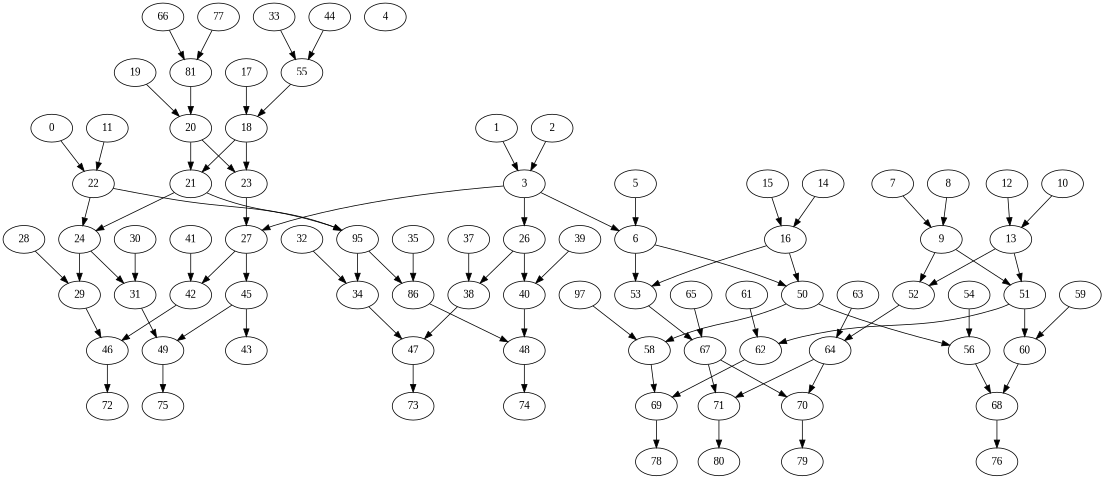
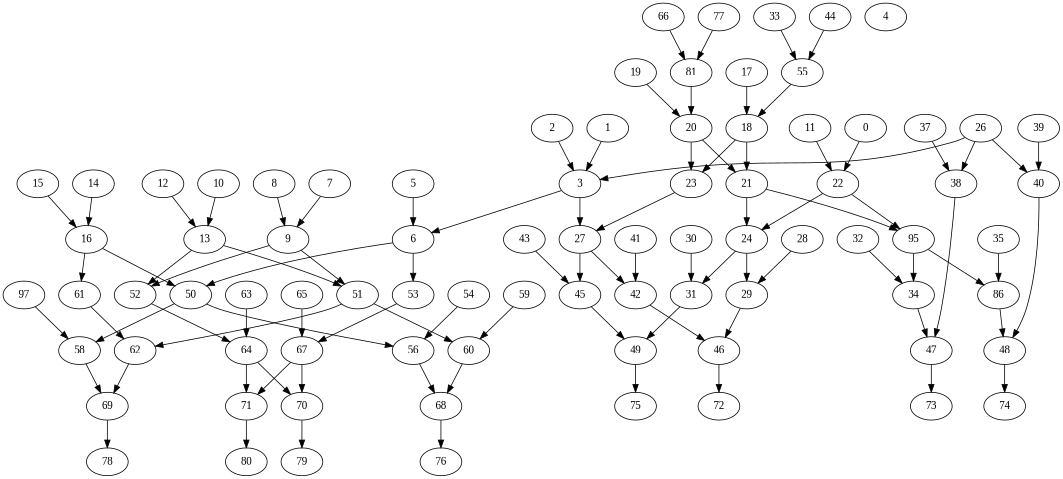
  digraph {
    fontname="Liberation Serif"
    node [fontname="Liberation Serif"]
    edge [fontname="Liberation Serif"]
    0
    22
    24
    n4 [label=95]
    1
    3
    6
    26
    27
    2
    50
    53
    38
    40
    42
    45
    4
    5
    56
    58
    67
    7
    9
    51
    52
    8
    60
    62
    64
    10
    13
    11
    12
    14
    16
    15
    17
    18
    21
    23
    19
    20
    29
    31
    34
    n46 [label=86]
    46
    49
    47
    48
    28
    72
    30
    75
    32
    33
    55
    73
    35
    74
    37
    39
    41
    43
    44
    68
    69
    70
    71
    54
    76
    n72 [label=97]
    78
    59
    61
    63
    79
    80
    65
    66
    81
    77
    0 -> 22
    22 -> 24
    22 -> n4
    24 -> 29
    24 -> 31
    n4 -> 34
    n4 -> n46
    1 -> 3
    3 -> 6
-   3 -> 26
+   26 -> 3
    3 -> 27
    6 -> 50
    6 -> 53
    26 -> 38
    26 -> 40
    27 -> 42
    27 -> 45
    2 -> 3
    50 -> 56
    50 -> 58
    53 -> 67
    38 -> 47
    40 -> 48
    42 -> 46
    45 -> 49
    5 -> 6
    56 -> 68
    58 -> 69
    67 -> 70
    67 -> 71
    7 -> 9
    9 -> 51
    9 -> 52
    51 -> 60
    51 -> 62
    52 -> 64
    8 -> 9
    60 -> 68
    62 -> 69
    64 -> 70
    64 -> 71
    10 -> 13
    13 -> 51
    13 -> 52
    11 -> 22
    12 -> 13
    14 -> 16
    16 -> 50
-   16 -> 53
+   16 -> 61
    15 -> 16
    17 -> 18
    18 -> 21
    18 -> 23
    21 -> 24
    21 -> n4
    23 -> 27
    19 -> 20
    20 -> 21
    20 -> 23
    29 -> 46
    31 -> 49
    34 -> 47
    n46 -> 48
    46 -> 72
    49 -> 75
    47 -> 73
    48 -> 74
    28 -> 29
    30 -> 31
    32 -> 34
    33 -> 55
    55 -> 18
    35 -> n46
    37 -> 38
    39 -> 40
    41 -> 42
-   45 -> 43
+   43 -> 45
    44 -> 55
    68 -> 76
    69 -> 78
    70 -> 79
    71 -> 80
    54 -> 56
    n72 -> 58
    59 -> 60
    61 -> 62
    63 -> 64
    65 -> 67
    66 -> 81
    81 -> 20
    77 -> 81
  }
